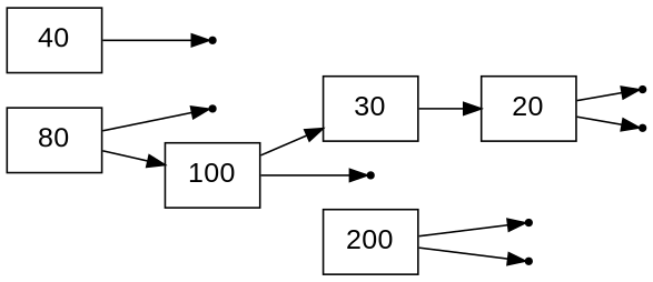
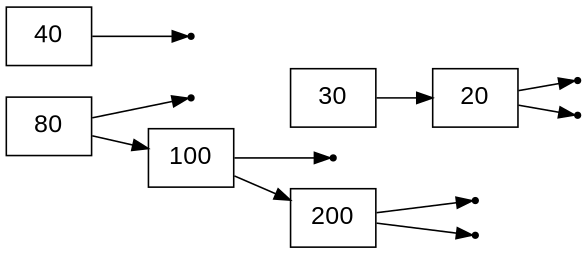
  digraph {
    rankdir=LR
    node [fontname=Arial fontsize=16 shape=point]
    n1 [label="{30}" shape=record]
    n2 [label="{20}" shape=record]
    null20
    null21
    n5 [label="{40}" shape=record]
    null22
    n7 [label="{80}" shape=record]
    null23
    n9 [label="{100}" shape=record]
    null24
    n11 [label="{200}" shape=record]
    null25
    null26
    n1 -> n2
    n2 -> null20
    n2 -> null21
    n5 -> null22
    n7 -> null23
    n7 -> n9
    n9 -> null24
-   n9 -> n1
+   n9 -> n11
    n11 -> null25
    n11 -> null26
  }
